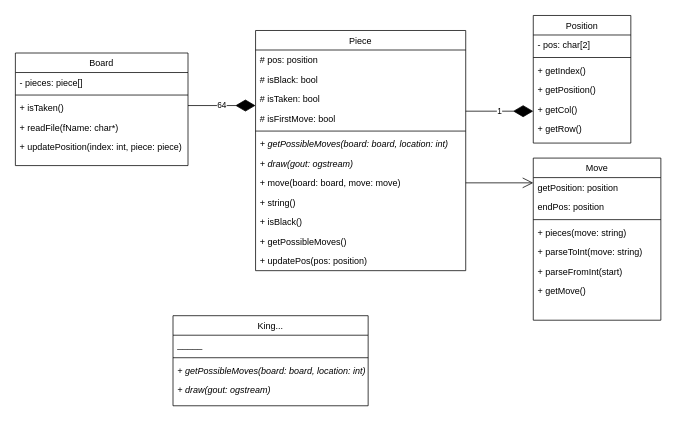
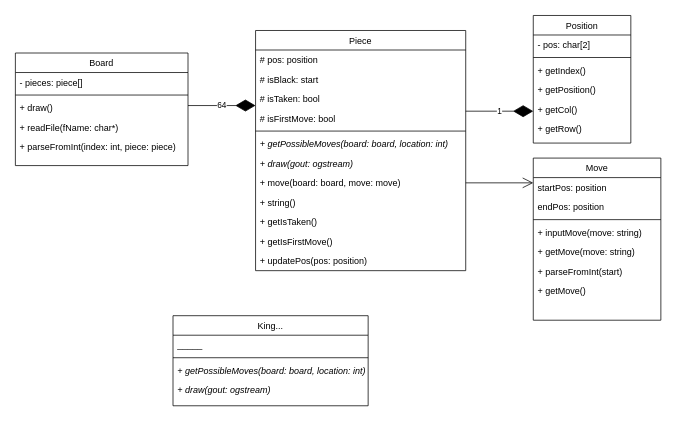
  <mxCell id="0" />
  <mxCell id="1" parent="0" />
  <mxCell id="2" value="Board" style="swimlane;fontStyle=0;align=center;verticalAlign=top;childLayout=stackLayout;horizontal=1;startSize=26;horizontalStack=0;resizeParent=1;resizeLast=0;collapsible=1;marginBottom=0;rounded=0;shadow=0;strokeWidth=1;" parent="1" vertex="1"><mxGeometry x="20" y="70" width="230" height="150" as="geometry"><mxRectangle x="-240" y="120" width="160" height="26" as="alternateBounds" /></mxGeometry></mxCell>
  <mxCell id="3" value="- pieces: piece[]" style="text;align=left;verticalAlign=top;spacingLeft=4;spacingRight=4;overflow=hidden;rotatable=0;points=[[0,0.5],[1,0.5]];portConstraint=eastwest;" parent="2" vertex="1"><mxGeometry y="26" width="230" height="26" as="geometry" /></mxCell>
  <mxCell id="4" value="" style="line;html=1;strokeWidth=1;align=left;verticalAlign=middle;spacingTop=-1;spacingLeft=3;spacingRight=3;rotatable=0;labelPosition=right;points=[];portConstraint=eastwest;" parent="2" vertex="1"><mxGeometry y="52" width="230" height="8" as="geometry" /></mxCell>
- <mxCell id="5" value="+ isTaken()" style="text;align=left;verticalAlign=top;spacingLeft=4;spacingRight=4;overflow=hidden;rotatable=0;points=[[0,0.5],[1,0.5]];portConstraint=eastwest;" parent="2" vertex="1"><mxGeometry y="60" width="230" height="26" as="geometry" /></mxCell>
+ <mxCell id="5" value="+ draw()" style="text;align=left;verticalAlign=top;spacingLeft=4;spacingRight=4;overflow=hidden;rotatable=0;points=[[0,0.5],[1,0.5]];portConstraint=eastwest;" parent="2" vertex="1"><mxGeometry y="60" width="230" height="26" as="geometry" /></mxCell>
  <mxCell id="6" value="+ readFile(fName: char*)" style="text;align=left;verticalAlign=top;spacingLeft=4;spacingRight=4;overflow=hidden;rotatable=0;points=[[0,0.5],[1,0.5]];portConstraint=eastwest;" parent="2" vertex="1"><mxGeometry y="86" width="230" height="26" as="geometry" /></mxCell>
- <mxCell id="7" value="+ updatePosition(index: int, piece: piece)" style="text;align=left;verticalAlign=top;spacingLeft=4;spacingRight=4;overflow=hidden;rotatable=0;points=[[0,0.5],[1,0.5]];portConstraint=eastwest;" vertex="1" parent="2"><mxGeometry y="112" width="230" height="26" as="geometry" /></mxCell>
+ <mxCell id="7" value="+ parseFromInt(index: int, piece: piece)" style="text;align=left;verticalAlign=top;spacingLeft=4;spacingRight=4;overflow=hidden;rotatable=0;points=[[0,0.5],[1,0.5]];portConstraint=eastwest;" vertex="1" parent="2"><mxGeometry y="112" width="230" height="26" as="geometry" /></mxCell>
  <mxCell id="8" value="King..." style="swimlane;fontStyle=0;align=center;verticalAlign=top;childLayout=stackLayout;horizontal=1;startSize=26;horizontalStack=0;resizeParent=1;resizeLast=0;collapsible=1;marginBottom=0;rounded=0;shadow=0;strokeWidth=1;" parent="1" vertex="1"><mxGeometry x="230" y="420" width="260" height="120" as="geometry"><mxRectangle x="550" y="140" width="160" height="26" as="alternateBounds" /></mxGeometry></mxCell>
  <mxCell id="9" value="_____" style="text;align=left;verticalAlign=top;spacingLeft=4;spacingRight=4;overflow=hidden;rotatable=0;points=[[0,0.5],[1,0.5]];portConstraint=eastwest;" parent="8" vertex="1"><mxGeometry y="26" width="260" height="26" as="geometry" /></mxCell>
  <mxCell id="10" value="" style="line;html=1;strokeWidth=1;align=left;verticalAlign=middle;spacingTop=-1;spacingLeft=3;spacingRight=3;rotatable=0;labelPosition=right;points=[];portConstraint=eastwest;" parent="8" vertex="1"><mxGeometry y="52" width="260" height="8" as="geometry" /></mxCell>
  <mxCell id="11" value="+ getPossibleMoves(board: board, location: int)" style="text;align=left;verticalAlign=top;spacingLeft=4;spacingRight=4;overflow=hidden;rotatable=0;points=[[0,0.5],[1,0.5]];portConstraint=eastwest;fontStyle=2" parent="8" vertex="1"><mxGeometry y="60" width="260" height="26" as="geometry" /></mxCell>
  <mxCell id="12" value="+ draw(gout: ogstream)" style="text;align=left;verticalAlign=top;spacingLeft=4;spacingRight=4;overflow=hidden;rotatable=0;points=[[0,0.5],[1,0.5]];portConstraint=eastwest;fontStyle=2" parent="8" vertex="1"><mxGeometry y="86" width="260" height="26" as="geometry" /></mxCell>
  <mxCell id="13" value="Position" style="swimlane;fontStyle=0;align=center;verticalAlign=top;childLayout=stackLayout;horizontal=1;startSize=26;horizontalStack=0;resizeParent=1;resizeLast=0;collapsible=1;marginBottom=0;rounded=0;shadow=0;strokeWidth=1;" parent="1" vertex="1"><mxGeometry x="710" y="20" width="130" height="170" as="geometry"><mxRectangle x="390" y="90" width="160" height="26" as="alternateBounds" /></mxGeometry></mxCell>
  <mxCell id="14" value="- pos: char[2]" style="text;align=left;verticalAlign=top;spacingLeft=4;spacingRight=4;overflow=hidden;rotatable=0;points=[[0,0.5],[1,0.5]];portConstraint=eastwest;" parent="13" vertex="1"><mxGeometry y="26" width="130" height="26" as="geometry" /></mxCell>
  <mxCell id="15" value="" style="line;html=1;strokeWidth=1;align=left;verticalAlign=middle;spacingTop=-1;spacingLeft=3;spacingRight=3;rotatable=0;labelPosition=right;points=[];portConstraint=eastwest;" parent="13" vertex="1"><mxGeometry y="52" width="130" height="8" as="geometry" /></mxCell>
  <mxCell id="16" value="+ getIndex()" style="text;align=left;verticalAlign=top;spacingLeft=4;spacingRight=4;overflow=hidden;rotatable=0;points=[[0,0.5],[1,0.5]];portConstraint=eastwest;" parent="13" vertex="1"><mxGeometry y="60" width="130" height="26" as="geometry" /></mxCell>
  <mxCell id="17" value="+ getPosition()" style="text;align=left;verticalAlign=top;spacingLeft=4;spacingRight=4;overflow=hidden;rotatable=0;points=[[0,0.5],[1,0.5]];portConstraint=eastwest;" parent="13" vertex="1"><mxGeometry y="86" width="130" height="26" as="geometry" /></mxCell>
  <mxCell id="18" value="+ getCol()" style="text;align=left;verticalAlign=top;spacingLeft=4;spacingRight=4;overflow=hidden;rotatable=0;points=[[0,0.5],[1,0.5]];portConstraint=eastwest;" parent="13" vertex="1"><mxGeometry y="112" width="130" height="26" as="geometry" /></mxCell>
  <mxCell id="19" value="+ getRow()" style="text;align=left;verticalAlign=top;spacingLeft=4;spacingRight=4;overflow=hidden;rotatable=0;points=[[0,0.5],[1,0.5]];portConstraint=eastwest;" parent="13" vertex="1"><mxGeometry y="138" width="130" height="26" as="geometry" /></mxCell>
  <mxCell id="20" value="Move" style="swimlane;fontStyle=0;align=center;verticalAlign=top;childLayout=stackLayout;horizontal=1;startSize=26;horizontalStack=0;resizeParent=1;resizeLast=0;collapsible=1;marginBottom=0;rounded=0;shadow=0;strokeWidth=1;" parent="1" vertex="1"><mxGeometry x="710" y="210" width="170" height="216" as="geometry"><mxRectangle x="550" y="140" width="160" height="26" as="alternateBounds" /></mxGeometry></mxCell>
- <mxCell id="21" value="getPosition: position" style="text;align=left;verticalAlign=top;spacingLeft=4;spacingRight=4;overflow=hidden;rotatable=0;points=[[0,0.5],[1,0.5]];portConstraint=eastwest;" parent="20" vertex="1"><mxGeometry y="26" width="170" height="26" as="geometry" /></mxCell>
+ <mxCell id="21" value="startPos: position" style="text;align=left;verticalAlign=top;spacingLeft=4;spacingRight=4;overflow=hidden;rotatable=0;points=[[0,0.5],[1,0.5]];portConstraint=eastwest;" parent="20" vertex="1"><mxGeometry y="26" width="170" height="26" as="geometry" /></mxCell>
  <mxCell id="22" value="endPos: position" style="text;align=left;verticalAlign=top;spacingLeft=4;spacingRight=4;overflow=hidden;rotatable=0;points=[[0,0.5],[1,0.5]];portConstraint=eastwest;rounded=0;shadow=0;html=0;" parent="20" vertex="1"><mxGeometry y="52" width="170" height="26" as="geometry" /></mxCell>
  <mxCell id="23" value="" style="line;html=1;strokeWidth=1;align=left;verticalAlign=middle;spacingTop=-1;spacingLeft=3;spacingRight=3;rotatable=0;labelPosition=right;points=[];portConstraint=eastwest;" parent="20" vertex="1"><mxGeometry y="78" width="170" height="8" as="geometry" /></mxCell>
- <mxCell id="24" value="+ pieces(move: string)" style="text;align=left;verticalAlign=top;spacingLeft=4;spacingRight=4;overflow=hidden;rotatable=0;points=[[0,0.5],[1,0.5]];portConstraint=eastwest;" parent="20" vertex="1"><mxGeometry y="86" width="170" height="26" as="geometry" /></mxCell>
- <mxCell id="25" value="+ parseToInt(move: string)" style="text;align=left;verticalAlign=top;spacingLeft=4;spacingRight=4;overflow=hidden;rotatable=0;points=[[0,0.5],[1,0.5]];portConstraint=eastwest;" parent="20" vertex="1"><mxGeometry y="112" width="170" height="26" as="geometry" /></mxCell>
+ <mxCell id="24" value="+ inputMove(move: string)" style="text;align=left;verticalAlign=top;spacingLeft=4;spacingRight=4;overflow=hidden;rotatable=0;points=[[0,0.5],[1,0.5]];portConstraint=eastwest;" parent="20" vertex="1"><mxGeometry y="86" width="170" height="26" as="geometry" /></mxCell>
+ <mxCell id="25" value="+ getMove(move: string)" style="text;align=left;verticalAlign=top;spacingLeft=4;spacingRight=4;overflow=hidden;rotatable=0;points=[[0,0.5],[1,0.5]];portConstraint=eastwest;" parent="20" vertex="1"><mxGeometry y="112" width="170" height="26" as="geometry" /></mxCell>
  <mxCell id="26" value="+ parseFromInt(start)" style="text;align=left;verticalAlign=top;spacingLeft=4;spacingRight=4;overflow=hidden;rotatable=0;points=[[0,0.5],[1,0.5]];portConstraint=eastwest;" parent="20" vertex="1"><mxGeometry y="138" width="170" height="26" as="geometry" /></mxCell>
  <mxCell id="27" value="+ getMove()" style="text;align=left;verticalAlign=top;spacingLeft=4;spacingRight=4;overflow=hidden;rotatable=0;points=[[0,0.5],[1,0.5]];portConstraint=eastwest;" parent="20" vertex="1"><mxGeometry y="164" width="170" height="26" as="geometry" /></mxCell>
  <mxCell id="28" value="Piece" style="swimlane;fontStyle=0;align=center;verticalAlign=top;childLayout=stackLayout;horizontal=1;startSize=26;horizontalStack=0;resizeParent=1;resizeLast=0;collapsible=1;marginBottom=0;rounded=0;shadow=0;strokeWidth=1;" parent="1" vertex="1"><mxGeometry x="340" y="40" width="280" height="320" as="geometry"><mxRectangle x="20" y="120" width="160" height="26" as="alternateBounds" /></mxGeometry></mxCell>
  <mxCell id="29" value="# pos: position" style="text;align=left;verticalAlign=top;spacingLeft=4;spacingRight=4;overflow=hidden;rotatable=0;points=[[0,0.5],[1,0.5]];portConstraint=eastwest;" parent="28" vertex="1"><mxGeometry y="26" width="280" height="26" as="geometry" /></mxCell>
- <mxCell id="30" value="# isBlack: bool" style="text;align=left;verticalAlign=top;spacingLeft=4;spacingRight=4;overflow=hidden;rotatable=0;points=[[0,0.5],[1,0.5]];portConstraint=eastwest;" parent="28" vertex="1"><mxGeometry y="52" width="280" height="26" as="geometry" /></mxCell>
+ <mxCell id="30" value="# isBlack: start" style="text;align=left;verticalAlign=top;spacingLeft=4;spacingRight=4;overflow=hidden;rotatable=0;points=[[0,0.5],[1,0.5]];portConstraint=eastwest;" parent="28" vertex="1"><mxGeometry y="52" width="280" height="26" as="geometry" /></mxCell>
  <mxCell id="31" value="# isTaken: bool" style="text;align=left;verticalAlign=top;spacingLeft=4;spacingRight=4;overflow=hidden;rotatable=0;points=[[0,0.5],[1,0.5]];portConstraint=eastwest;" parent="28" vertex="1"><mxGeometry y="78" width="280" height="26" as="geometry" /></mxCell>
  <mxCell id="32" value="# isFirstMove: bool" style="text;align=left;verticalAlign=top;spacingLeft=4;spacingRight=4;overflow=hidden;rotatable=0;points=[[0,0.5],[1,0.5]];portConstraint=eastwest;" parent="28" vertex="1"><mxGeometry y="104" width="280" height="26" as="geometry" /></mxCell>
  <mxCell id="33" value="" style="line;html=1;strokeWidth=1;align=left;verticalAlign=middle;spacingTop=-1;spacingLeft=3;spacingRight=3;rotatable=0;labelPosition=right;points=[];portConstraint=eastwest;" parent="28" vertex="1"><mxGeometry y="130" width="280" height="8" as="geometry" /></mxCell>
  <mxCell id="34" value="+ getPossibleMoves(board: board, location: int)" style="text;align=left;verticalAlign=top;spacingLeft=4;spacingRight=4;overflow=hidden;rotatable=0;points=[[0,0.5],[1,0.5]];portConstraint=eastwest;fontStyle=2" parent="28" vertex="1"><mxGeometry y="138" width="280" height="26" as="geometry" /></mxCell>
  <mxCell id="35" value="+ draw(gout: ogstream)" style="text;align=left;verticalAlign=top;spacingLeft=4;spacingRight=4;overflow=hidden;rotatable=0;points=[[0,0.5],[1,0.5]];portConstraint=eastwest;fontStyle=2" parent="28" vertex="1"><mxGeometry y="164" width="280" height="26" as="geometry" /></mxCell>
  <mxCell id="36" value="+ move(board: board, move: move)" style="text;align=left;verticalAlign=top;spacingLeft=4;spacingRight=4;overflow=hidden;rotatable=0;points=[[0,0.5],[1,0.5]];portConstraint=eastwest;fontStyle=0" parent="28" vertex="1"><mxGeometry y="190" width="280" height="26" as="geometry" /></mxCell>
  <mxCell id="37" value="+ string()" style="text;align=left;verticalAlign=top;spacingLeft=4;spacingRight=4;overflow=hidden;rotatable=0;points=[[0,0.5],[1,0.5]];portConstraint=eastwest;fontStyle=0" parent="28" vertex="1"><mxGeometry y="216" width="280" height="26" as="geometry" /></mxCell>
- <mxCell id="38" value="+ isBlack()" style="text;align=left;verticalAlign=top;spacingLeft=4;spacingRight=4;overflow=hidden;rotatable=0;points=[[0,0.5],[1,0.5]];portConstraint=eastwest;fontStyle=0" parent="28" vertex="1"><mxGeometry y="242" width="280" height="26" as="geometry" /></mxCell>
- <mxCell id="39" value="+ getPossibleMoves()" style="text;align=left;verticalAlign=top;spacingLeft=4;spacingRight=4;overflow=hidden;rotatable=0;points=[[0,0.5],[1,0.5]];portConstraint=eastwest;fontStyle=0" parent="28" vertex="1"><mxGeometry y="268" width="280" height="26" as="geometry" /></mxCell>
+ <mxCell id="38" value="+ getIsTaken()" style="text;align=left;verticalAlign=top;spacingLeft=4;spacingRight=4;overflow=hidden;rotatable=0;points=[[0,0.5],[1,0.5]];portConstraint=eastwest;fontStyle=0" parent="28" vertex="1"><mxGeometry y="242" width="280" height="26" as="geometry" /></mxCell>
+ <mxCell id="39" value="+ getIsFirstMove()" style="text;align=left;verticalAlign=top;spacingLeft=4;spacingRight=4;overflow=hidden;rotatable=0;points=[[0,0.5],[1,0.5]];portConstraint=eastwest;fontStyle=0" parent="28" vertex="1"><mxGeometry y="268" width="280" height="26" as="geometry" /></mxCell>
  <mxCell id="40" value="+ updatePos(pos: position)" style="text;align=left;verticalAlign=top;spacingLeft=4;spacingRight=4;overflow=hidden;rotatable=0;points=[[0,0.5],[1,0.5]];portConstraint=eastwest;fontStyle=0" vertex="1" parent="28"><mxGeometry y="294" width="280" height="26" as="geometry" /></mxCell>
  <mxCell id="41" value="64" style="endArrow=diamondThin;endFill=1;endSize=24;html=1;rounded=0;" parent="1" edge="1"><mxGeometry width="160" relative="1" as="geometry"><mxPoint x="250" y="140" as="sourcePoint" /><mxPoint x="340" y="140" as="targetPoint" /></mxGeometry></mxCell>
  <mxCell id="42" value="1" style="endArrow=diamondThin;endFill=1;endSize=24;html=1;rounded=0;" parent="1" edge="1"><mxGeometry width="160" relative="1" as="geometry"><mxPoint x="620" y="147.5" as="sourcePoint" /><mxPoint x="710" y="147.5" as="targetPoint" /><mxPoint as="offset" /></mxGeometry></mxCell>
  <mxCell id="43" value="" style="endArrow=open;endFill=1;endSize=12;html=1;rounded=0;exitX=1;exitY=0.5;exitDx=0;exitDy=0;" parent="1" source="36" edge="1"><mxGeometry width="160" relative="1" as="geometry"><mxPoint x="630" y="240" as="sourcePoint" /><mxPoint x="710" y="243" as="targetPoint" /></mxGeometry></mxCell>
